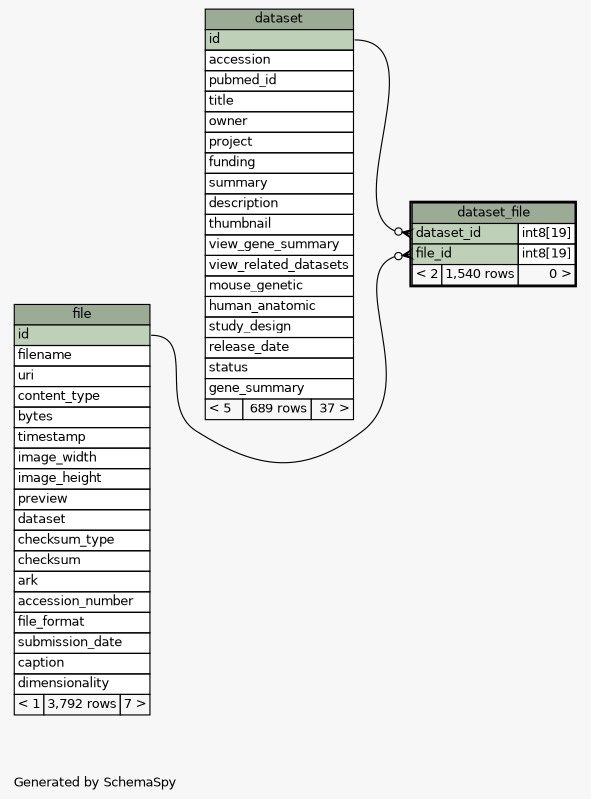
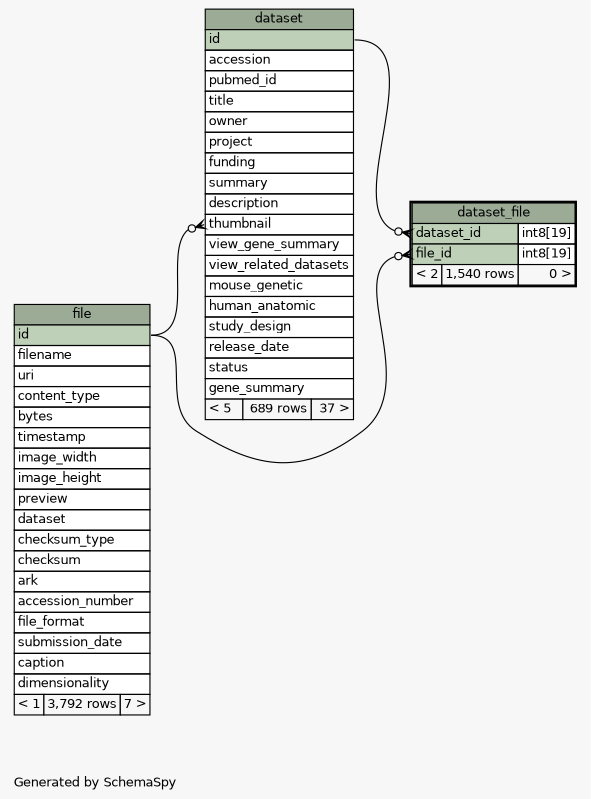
  digraph {
    bgcolor="#f7f7f7"
    fontname="DejaVu Sans"
    fontsize=11
    label="\nGenerated by SchemaSpy"
    labeljust=l
    nodesep=0.18
    rankdir=RL
    ranksep=0.46
    node [fontname="DejaVu Sans" fontsize=11 shape=plaintext]
    edge [arrowhead=none arrowsize=0.8 arrowtail=crowodot dir=back fontname="DejaVu Sans" headport="id:e"]
    n1 [label=<     <TABLE BORDER="0" CELLBORDER="1" CELLSPACING="0" BGCOLOR="#ffffff">       <TR><TD COLSPAN="3" BGCOLOR="#9bab96" ALIGN="CENTER">dataset</TD></TR>       <TR><TD PORT="id" COLSPAN="3" BGCOLOR="#bed1b8" ALIGN="LEFT">id</TD></TR>       <TR><TD PORT="accession" COLSPAN="3" ALIGN="LEFT">accession</TD></TR>       <TR><TD PORT="pubmed_id" COLSPAN="3" ALIGN="LEFT">pubmed_id</TD></TR>       <TR><TD PORT="title" COLSPAN="3" ALIGN="LEFT">title</TD></TR>       <TR><TD PORT="owner" COLSPAN="3" ALIGN="LEFT">owner</TD></TR>       <TR><TD PORT="project" COLSPAN="3" ALIGN="LEFT">project</TD></TR>       <TR><TD PORT="funding" COLSPAN="3" ALIGN="LEFT">funding</TD></TR>       <TR><TD PORT="summary" COLSPAN="3" ALIGN="LEFT">summary</TD></TR>       <TR><TD PORT="description" COLSPAN="3" ALIGN="LEFT">description</TD></TR>       <TR><TD PORT="thumbnail" COLSPAN="3" ALIGN="LEFT">thumbnail</TD></TR>       <TR><TD PORT="view_gene_summary" COLSPAN="3" ALIGN="LEFT">view_gene_summary</TD></TR>       <TR><TD PORT="view_related_datasets" COLSPAN="3" ALIGN="LEFT">view_related_datasets</TD></TR>       <TR><TD PORT="mouse_genetic" COLSPAN="3" ALIGN="LEFT">mouse_genetic</TD></TR>       <TR><TD PORT="human_anatomic" COLSPAN="3" ALIGN="LEFT">human_anatomic</TD></TR>       <TR><TD PORT="study_design" COLSPAN="3" ALIGN="LEFT">study_design</TD></TR>       <TR><TD PORT="release_date" COLSPAN="3" ALIGN="LEFT">release_date</TD></TR>       <TR><TD PORT="status" COLSPAN="3" ALIGN="LEFT">status</TD></TR>       <TR><TD PORT="gene_summary" COLSPAN="3" ALIGN="LEFT">gene_summary</TD></TR>       <TR><TD ALIGN="LEFT" BGCOLOR="#f7f7f7">&lt; 5</TD><TD ALIGN="RIGHT" BGCOLOR="#f7f7f7">689 rows</TD><TD ALIGN="RIGHT" BGCOLOR="#f7f7f7">37 &gt;</TD></TR>     </TABLE>>]
    n2 [label=<     <TABLE BORDER="0" CELLBORDER="1" CELLSPACING="0" BGCOLOR="#ffffff">       <TR><TD COLSPAN="3" BGCOLOR="#9bab96" ALIGN="CENTER">file</TD></TR>       <TR><TD PORT="id" COLSPAN="3" BGCOLOR="#bed1b8" ALIGN="LEFT">id</TD></TR>       <TR><TD PORT="filename" COLSPAN="3" ALIGN="LEFT">filename</TD></TR>       <TR><TD PORT="uri" COLSPAN="3" ALIGN="LEFT">uri</TD></TR>       <TR><TD PORT="content_type" COLSPAN="3" ALIGN="LEFT">content_type</TD></TR>       <TR><TD PORT="bytes" COLSPAN="3" ALIGN="LEFT">bytes</TD></TR>       <TR><TD PORT="timestamp" COLSPAN="3" ALIGN="LEFT">timestamp</TD></TR>       <TR><TD PORT="image_width" COLSPAN="3" ALIGN="LEFT">image_width</TD></TR>       <TR><TD PORT="image_height" COLSPAN="3" ALIGN="LEFT">image_height</TD></TR>       <TR><TD PORT="preview" COLSPAN="3" ALIGN="LEFT">preview</TD></TR>       <TR><TD PORT="dataset" COLSPAN="3" ALIGN="LEFT">dataset</TD></TR>       <TR><TD PORT="checksum_type" COLSPAN="3" ALIGN="LEFT">checksum_type</TD></TR>       <TR><TD PORT="checksum" COLSPAN="3" ALIGN="LEFT">checksum</TD></TR>       <TR><TD PORT="ark" COLSPAN="3" ALIGN="LEFT">ark</TD></TR>       <TR><TD PORT="accession_number" COLSPAN="3" ALIGN="LEFT">accession_number</TD></TR>       <TR><TD PORT="file_format" COLSPAN="3" ALIGN="LEFT">file_format</TD></TR>       <TR><TD PORT="submission_date" COLSPAN="3" ALIGN="LEFT">submission_date</TD></TR>       <TR><TD PORT="caption" COLSPAN="3" ALIGN="LEFT">caption</TD></TR>       <TR><TD PORT="dimensionality" COLSPAN="3" ALIGN="LEFT">dimensionality</TD></TR>       <TR><TD ALIGN="LEFT" BGCOLOR="#f7f7f7">&lt; 1</TD><TD ALIGN="RIGHT" BGCOLOR="#f7f7f7">3,792 rows</TD><TD ALIGN="RIGHT" BGCOLOR="#f7f7f7">7 &gt;</TD></TR>     </TABLE>>]
    n3 [label=<     <TABLE BORDER="2" CELLBORDER="1" CELLSPACING="0" BGCOLOR="#ffffff">       <TR><TD COLSPAN="3" BGCOLOR="#9bab96" ALIGN="CENTER">dataset_file</TD></TR>       <TR><TD PORT="dataset_id" COLSPAN="2" BGCOLOR="#bed1b8" ALIGN="LEFT">dataset_id</TD><TD PORT="dataset_id.type" ALIGN="LEFT">int8[19]</TD></TR>       <TR><TD PORT="file_id" COLSPAN="2" BGCOLOR="#bed1b8" ALIGN="LEFT">file_id</TD><TD PORT="file_id.type" ALIGN="LEFT">int8[19]</TD></TR>       <TR><TD ALIGN="LEFT" BGCOLOR="#f7f7f7">&lt; 2</TD><TD ALIGN="RIGHT" BGCOLOR="#f7f7f7">1,540 rows</TD><TD ALIGN="RIGHT" BGCOLOR="#f7f7f7">0 &gt;</TD></TR>     </TABLE>>]
+   n1 -> n2 [tailport="thumbnail:w"]
    n3 -> n1 [tailport="dataset_id:w"]
    n3 -> n2 [tailport="file_id:w"]
  }
